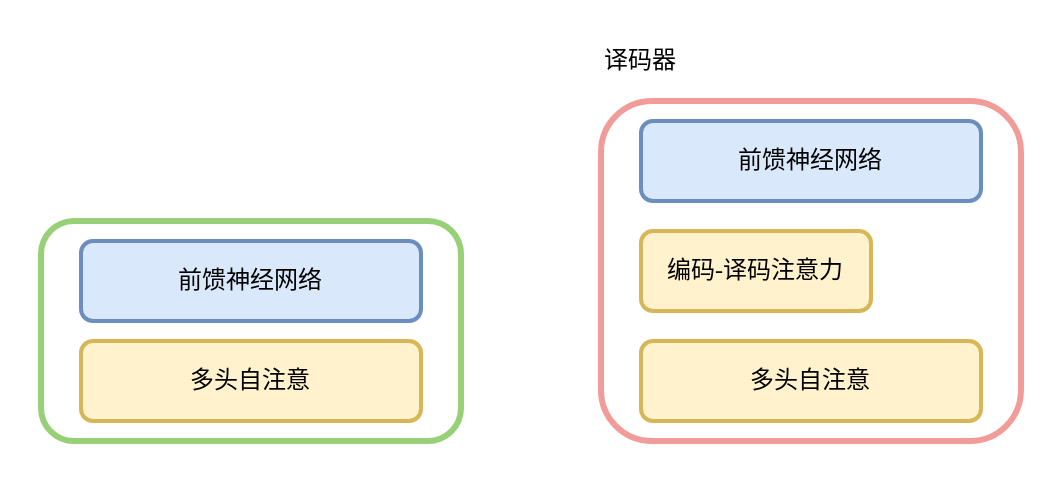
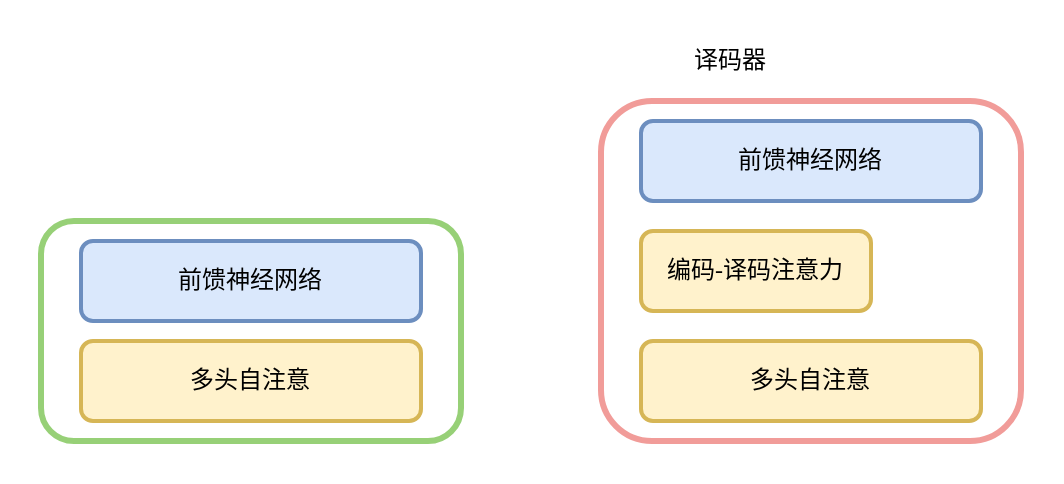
  <mxCell id="0" />
  <mxCell id="1" parent="0" />
  <mxCell id="2" value="" style="rounded=1;whiteSpace=wrap;html=1;strokeWidth=3;strokeColor=#97D077;" vertex="1" parent="1"><mxGeometry x="20" y="110" width="210" height="110" as="geometry" /></mxCell>
  <mxCell id="3" value="前馈神经网络" style="rounded=1;whiteSpace=wrap;html=1;strokeWidth=2;fillColor=#dae8fc;strokeColor=#6c8ebf;" vertex="1" parent="1"><mxGeometry x="40" y="120" width="170" height="40" as="geometry" /></mxCell>
  <mxCell id="4" value="多头自注意" style="rounded=1;whiteSpace=wrap;html=1;strokeWidth=2;fillColor=#fff2cc;strokeColor=#d6b656;" vertex="1" parent="1"><mxGeometry x="40" y="170" width="170" height="40" as="geometry" /></mxCell>
  <mxCell id="5" value="" style="rounded=1;whiteSpace=wrap;html=1;strokeWidth=3;strokeColor=#F19C99;" vertex="1" parent="1"><mxGeometry x="300" y="50" width="210" height="170" as="geometry" /></mxCell>
  <mxCell id="6" value="前馈神经网络" style="rounded=1;whiteSpace=wrap;html=1;strokeWidth=2;fillColor=#dae8fc;strokeColor=#6c8ebf;" vertex="1" parent="1"><mxGeometry x="320" y="60" width="170" height="40" as="geometry" /></mxCell>
  <mxCell id="7" value="多头自注意" style="rounded=1;whiteSpace=wrap;html=1;strokeWidth=2;fillColor=#fff2cc;strokeColor=#d6b656;" vertex="1" parent="1"><mxGeometry x="320" y="170" width="170" height="40" as="geometry" /></mxCell>
  <mxCell id="8" value="&lt;font style=&quot;font-size: 12px&quot;&gt;&lt;span&gt;编码&lt;/span&gt;&lt;span style=&quot;font-family: &amp;#34;times new roman&amp;#34; , serif&quot; lang=&quot;EN-US&quot;&gt;-&lt;/span&gt;&lt;span&gt;译码注意力&lt;/span&gt;&lt;/font&gt;" style="rounded=1;whiteSpace=wrap;html=1;strokeWidth=2;fillColor=#fff2cc;strokeColor=#d6b656;" vertex="1" parent="1"><mxGeometry x="320" y="115" width="115" height="40" as="geometry" /></mxCell>
- <mxCell id="9" value="译码器" style="text;html=1;strokeColor=none;fillColor=none;align=center;verticalAlign=middle;whiteSpace=wrap;rounded=0;" vertex="1" parent="1"><mxGeometry x="300" y="20" width="40" height="20" as="geometry" /></mxCell>
+ <mxCell id="9" value="译码器" style="text;html=1;strokeColor=none;fillColor=none;align=center;verticalAlign=middle;whiteSpace=wrap;rounded=0;" vertex="1" parent="1"><mxGeometry x="345" y="20" width="40" height="20" as="geometry" /></mxCell>
